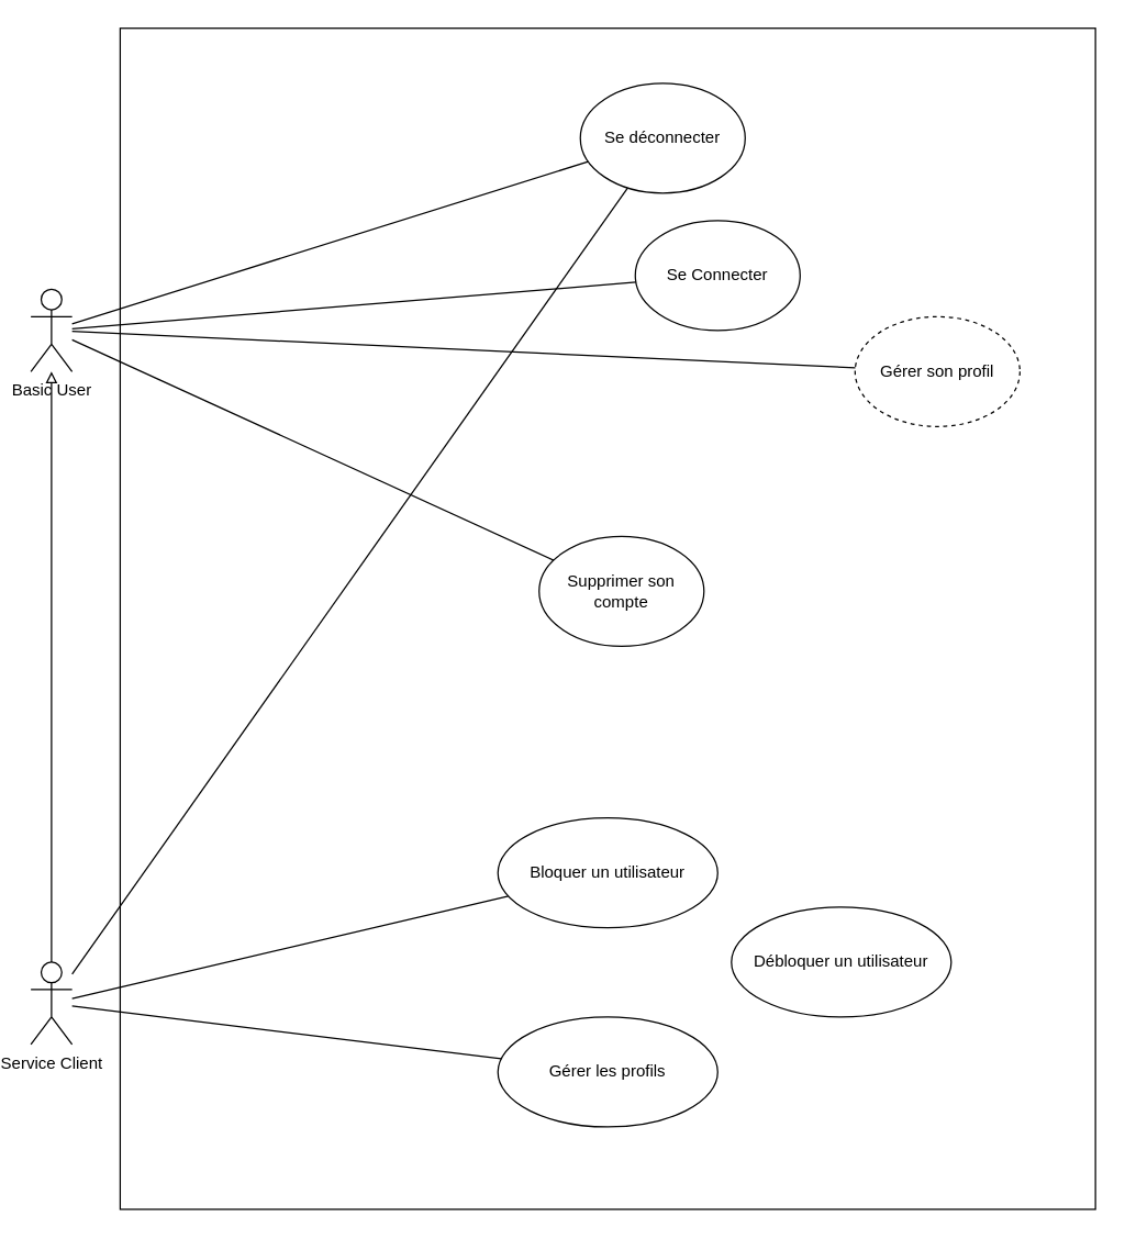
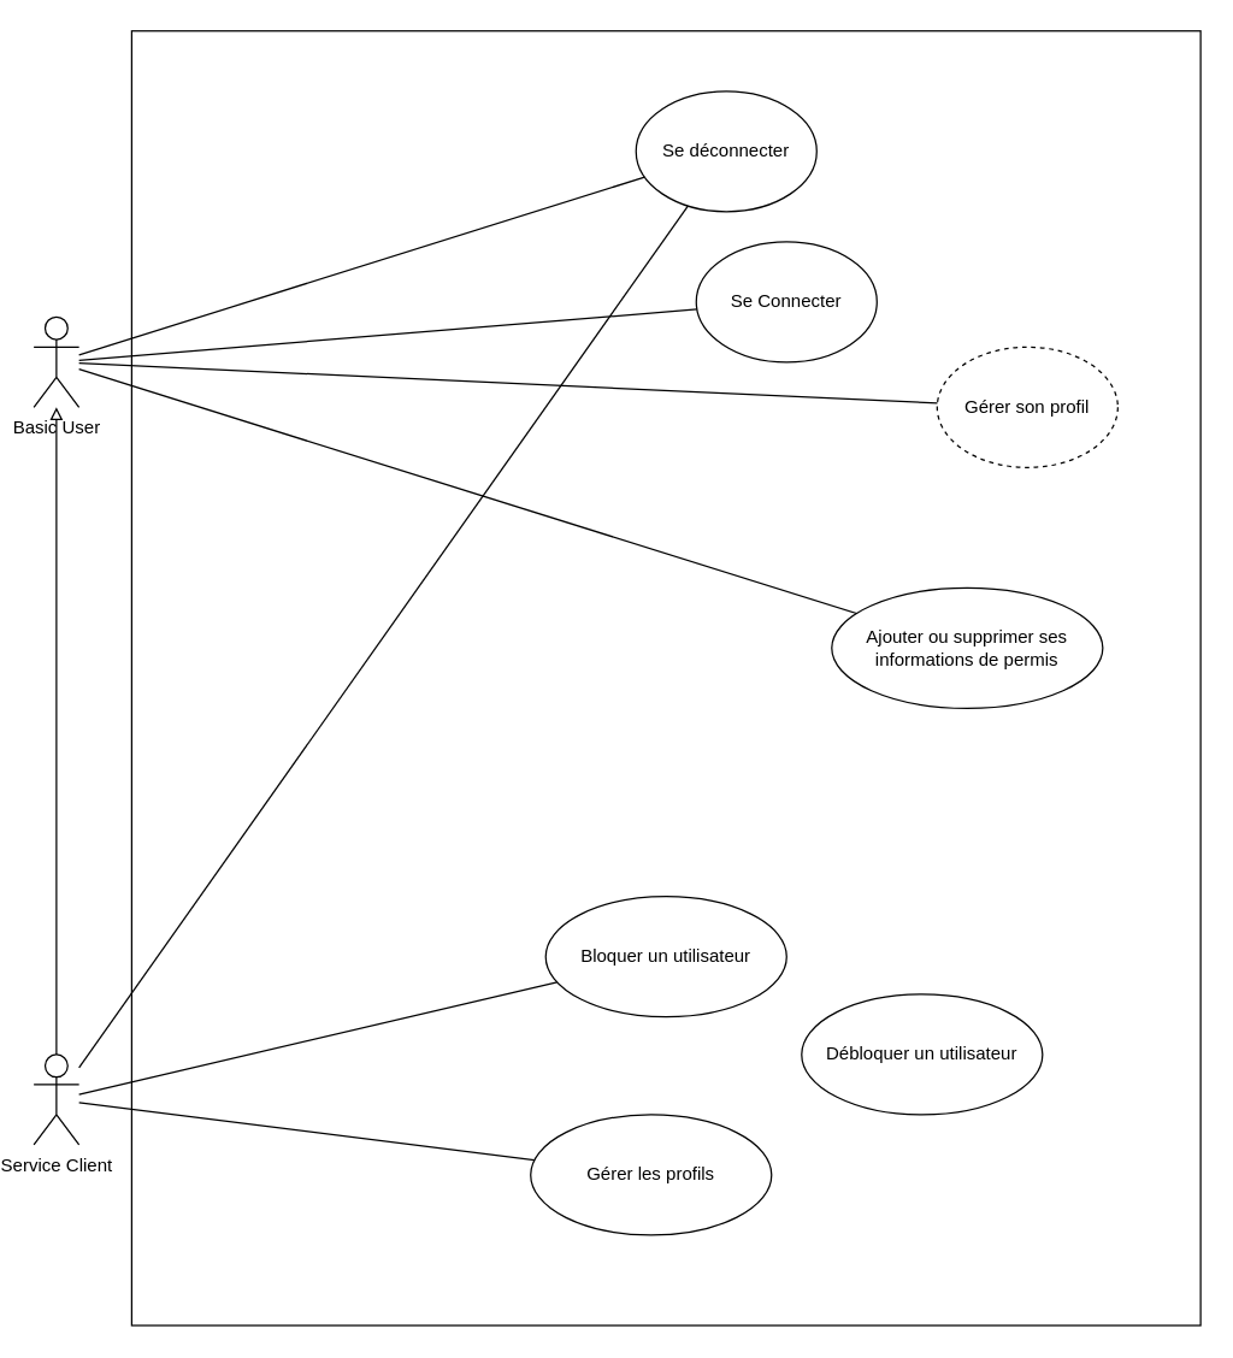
  <mxCell id="0" />
  <mxCell id="1" parent="0" />
  <mxCell id="2" value="" style="rounded=0;whiteSpace=wrap;html=1;" vertex="1" parent="1"><mxGeometry x="85" y="20" width="710" height="860" as="geometry" /></mxCell>
  <mxCell id="3" value="Basic User" style="shape=umlActor;verticalLabelPosition=bottom;verticalAlign=top;html=1;outlineConnect=0;" parent="1" vertex="1"><mxGeometry x="20" y="210" width="30" height="60" as="geometry" /></mxCell>
  <mxCell id="4" value="Se Connecter" style="ellipse;whiteSpace=wrap;html=1;" parent="1" vertex="1"><mxGeometry x="460" y="160" width="120" height="80" as="geometry" /></mxCell>
  <mxCell id="5" value="Se déconnecter" style="ellipse;whiteSpace=wrap;html=1;" parent="1" vertex="1"><mxGeometry x="420" y="60" width="120" height="80" as="geometry" /></mxCell>
  <mxCell id="6" value="Gérer son profil" style="ellipse;whiteSpace=wrap;html=1;dashed=1;" parent="1" vertex="1"><mxGeometry x="620" y="230" width="120" height="80" as="geometry" /></mxCell>
- <mxCell id="7" value="Gérer les profils" style="ellipse;whiteSpace=wrap;html=1;" parent="1" vertex="1"><mxGeometry x="360" y="740" width="160" height="80" as="geometry" /></mxCell>
+ <mxCell id="7" value="Gérer les profils" style="ellipse;whiteSpace=wrap;html=1;" parent="1" vertex="1"><mxGeometry x="350" y="740" width="160" height="80" as="geometry" /></mxCell>
  <mxCell id="8" value="Service Client" style="shape=umlActor;verticalLabelPosition=bottom;verticalAlign=top;html=1;outlineConnect=0;" parent="1" vertex="1"><mxGeometry x="20" y="700" width="30" height="60" as="geometry" /></mxCell>
  <mxCell id="9" value="" style="endArrow=none;html=1;rounded=0;" parent="1" source="3" target="4" edge="1"><mxGeometry width="50" height="50" relative="1" as="geometry"><mxPoint x="340" y="350" as="sourcePoint" /><mxPoint x="390" y="300" as="targetPoint" /></mxGeometry></mxCell>
  <mxCell id="10" value="" style="endArrow=none;html=1;rounded=0;" parent="1" source="3" target="6" edge="1"><mxGeometry width="50" height="50" relative="1" as="geometry"><mxPoint x="510" y="370" as="sourcePoint" /><mxPoint x="880" y="395" as="targetPoint" /></mxGeometry></mxCell>
  <mxCell id="11" value="" style="endArrow=none;html=1;rounded=0;" parent="1" source="3" target="5" edge="1"><mxGeometry width="50" height="50" relative="1" as="geometry"><mxPoint x="190" y="380" as="sourcePoint" /><mxPoint x="518" y="504" as="targetPoint" /></mxGeometry></mxCell>
  <mxCell id="12" value="Débloquer un utilisateur" style="ellipse;whiteSpace=wrap;html=1;" vertex="1" parent="1"><mxGeometry x="530" y="660" width="160" height="80" as="geometry" /></mxCell>
  <mxCell id="13" value="Bloquer un utilisateur" style="ellipse;whiteSpace=wrap;html=1;" vertex="1" parent="1"><mxGeometry x="360" y="595" width="160" height="80" as="geometry" /></mxCell>
- <mxCell id="15" value="Supprimer son compte" style="ellipse;whiteSpace=wrap;html=1;" vertex="1" parent="1"><mxGeometry x="390" y="390" width="120" height="80" as="geometry" /></mxCell>
- <mxCell id="16" value="" style="endArrow=none;html=1;rounded=0;" edge="1" parent="1" source="3" target="15"><mxGeometry width="50" height="50" relative="1" as="geometry"><mxPoint x="370" y="300" as="sourcePoint" /><mxPoint x="762" y="376" as="targetPoint" /></mxGeometry></mxCell>
+ <mxCell id="14" value="Ajouter ou supprimer ses informations de permis" style="ellipse;whiteSpace=wrap;html=1;" vertex="1" parent="1"><mxGeometry x="550" y="390" width="180" height="80" as="geometry" /></mxCell>
+ <mxCell id="17" value="" style="endArrow=none;html=1;rounded=0;" edge="1" parent="1" source="3" target="14"><mxGeometry width="50" height="50" relative="1" as="geometry"><mxPoint x="290" y="440" as="sourcePoint" /><mxPoint x="641" y="600" as="targetPoint" /></mxGeometry></mxCell>
  <mxCell id="18" value="" style="endArrow=block;html=1;rounded=0;endFill=0;" edge="1" parent="1" source="8" target="3"><mxGeometry width="50" height="50" relative="1" as="geometry"><mxPoint x="300" y="430" as="sourcePoint" /><mxPoint x="651" y="590" as="targetPoint" /></mxGeometry></mxCell>
  <mxCell id="19" value="" style="endArrow=none;html=1;rounded=0;" edge="1" parent="1" source="8" target="13"><mxGeometry width="50" height="50" relative="1" as="geometry"><mxPoint x="340" y="380" as="sourcePoint" /><mxPoint x="691" y="540" as="targetPoint" /></mxGeometry></mxCell>
  <mxCell id="20" value="" style="endArrow=none;html=1;rounded=0;" edge="1" parent="1" source="8" target="5"><mxGeometry width="50" height="50" relative="1" as="geometry"><mxPoint x="450" y="764" as="sourcePoint" /><mxPoint x="768" y="690" as="targetPoint" /></mxGeometry></mxCell>
  <mxCell id="21" value="" style="endArrow=none;html=1;rounded=0;" edge="1" parent="1" source="8" target="7"><mxGeometry width="50" height="50" relative="1" as="geometry"><mxPoint x="550" y="755" as="sourcePoint" /><mxPoint x="1030" y="730" as="targetPoint" /></mxGeometry></mxCell>
